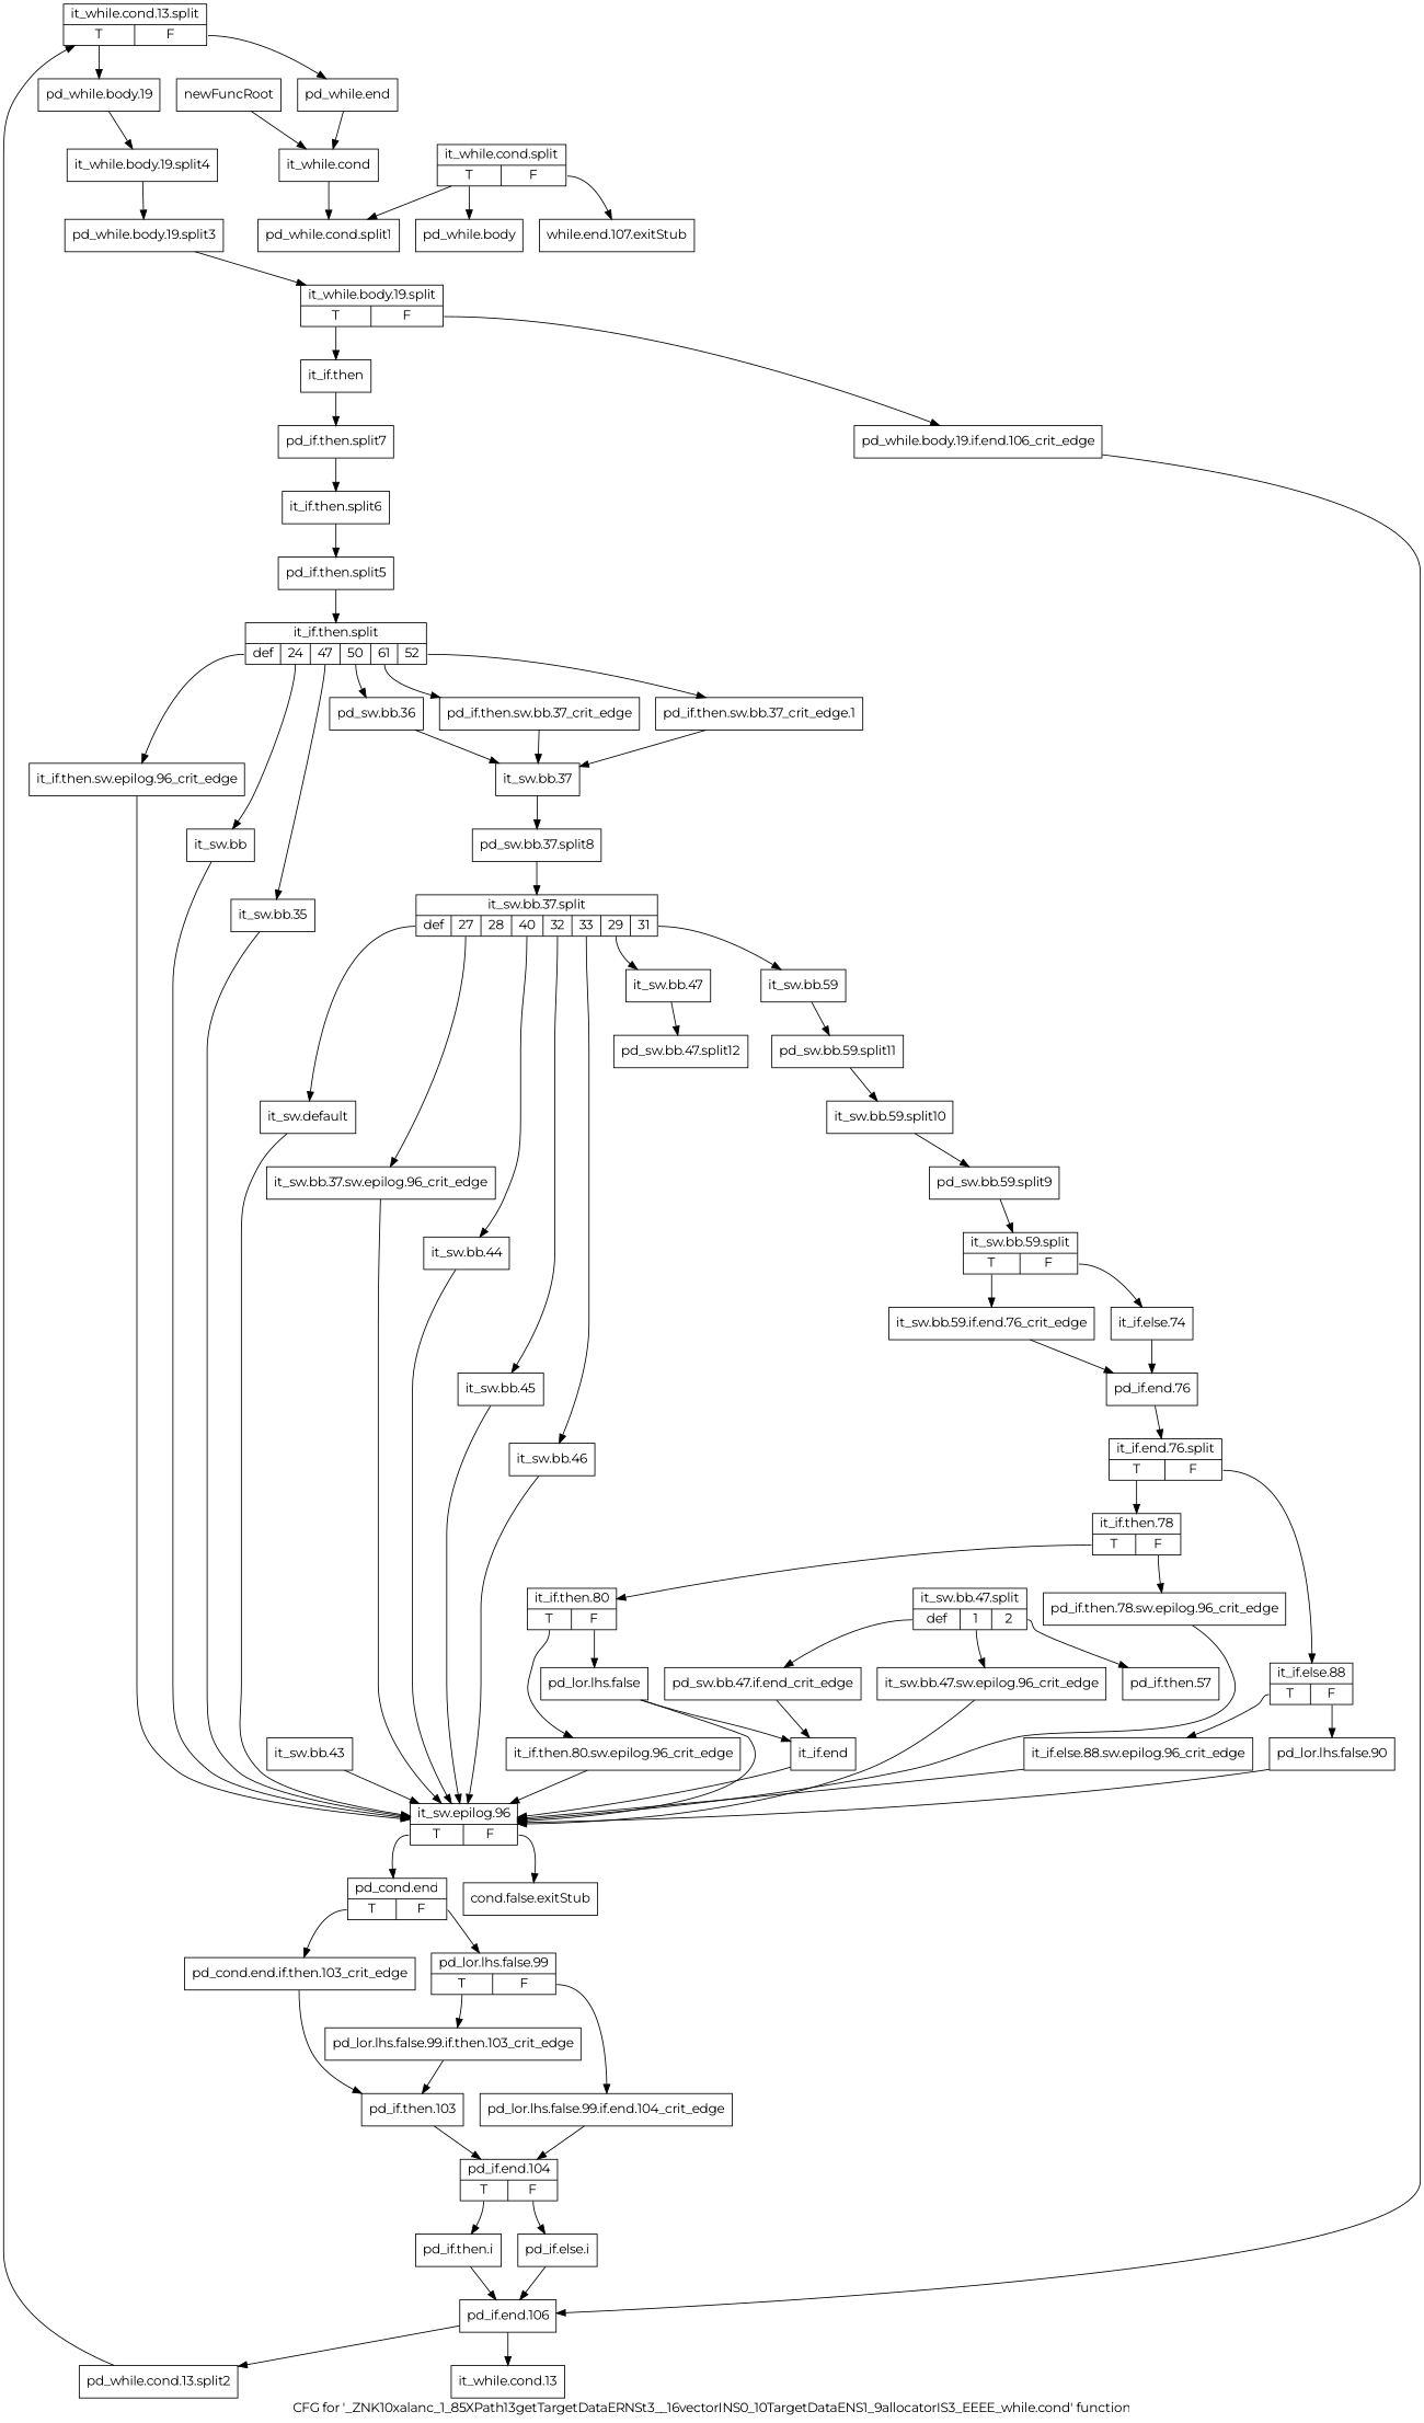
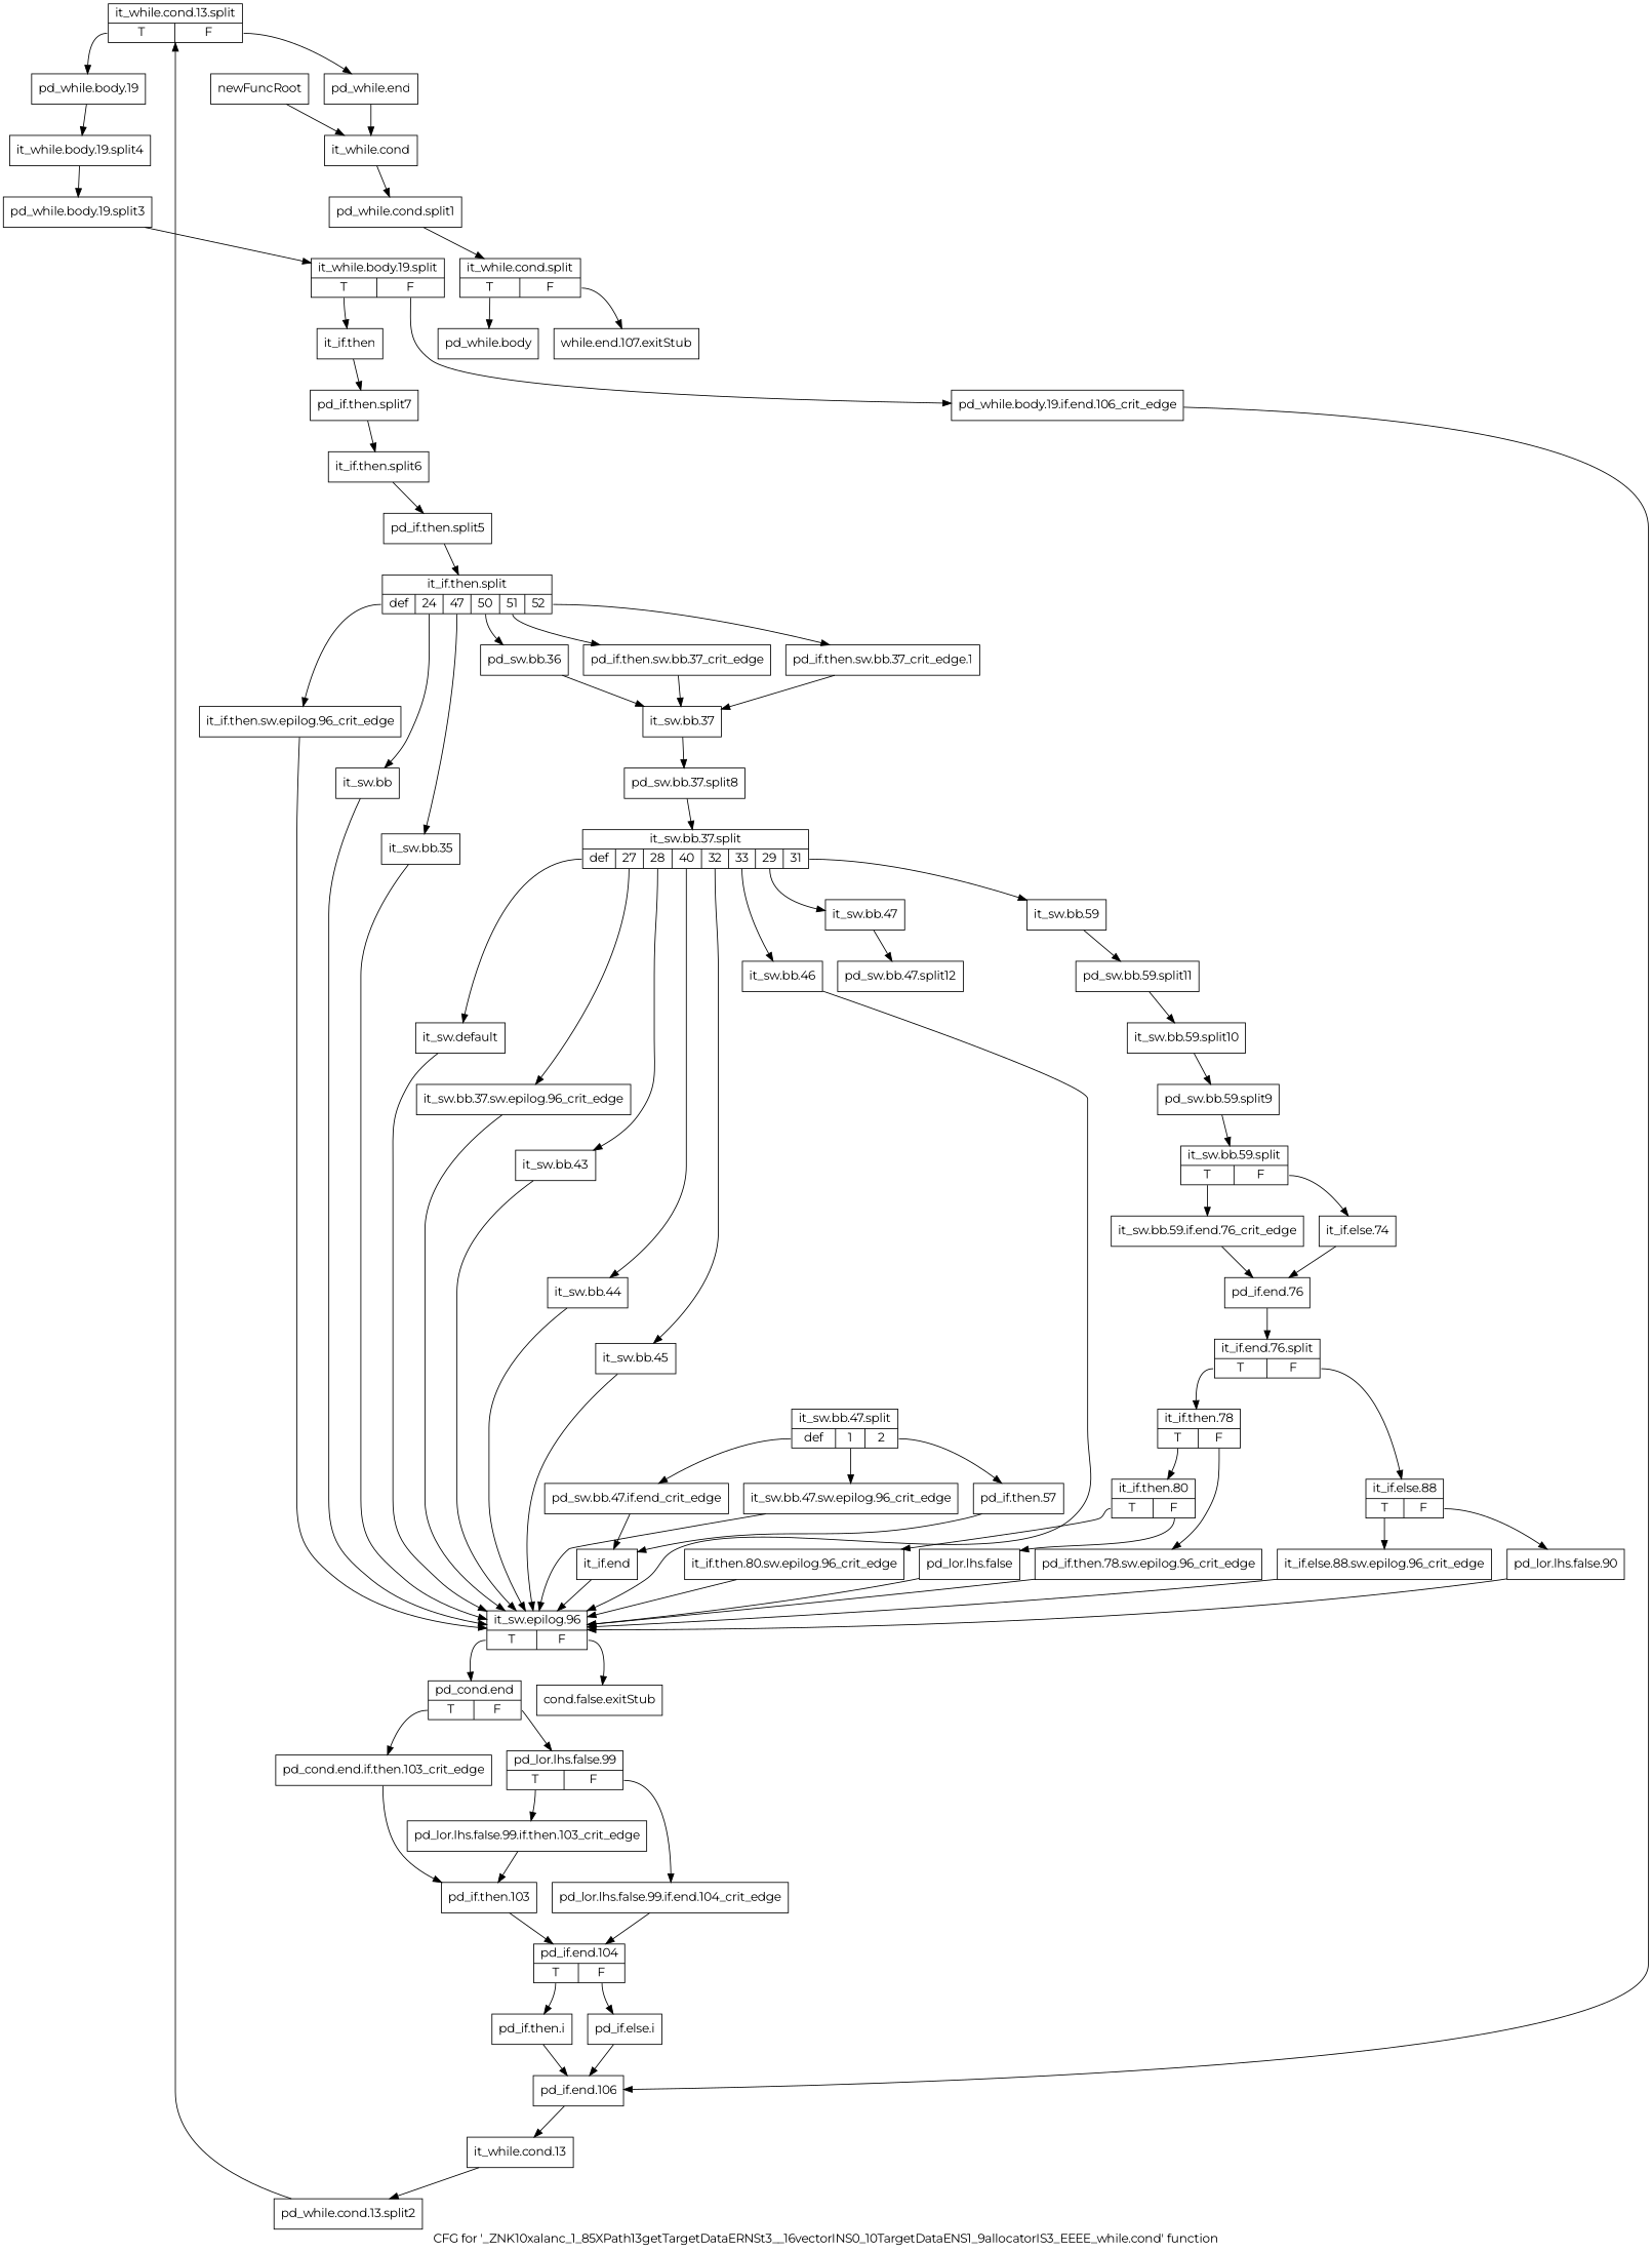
  digraph {
    fontname=Montserrat
    label="CFG for '_ZNK10xalanc_1_85XPath13getTargetDataERNSt3__16vectorINS0_10TargetDataENS1_9allocatorIS3_EEEE_while.cond' function"
    node [fontname=Montserrat shape=record]
    edge [fontname=Montserrat]
    n1 [label="{newFuncRoot}"]
    n2 [label="{it_while.cond}"]
    n3 [label="{pd_while.cond.split1}"]
    n4 [label="{it_while.cond.split|{<s0>T|<s1>F}}"]
    n5 [label="{while.end.107.exitStub}"]
    n6 [label="{cond.false.exitStub}"]
    n7 [label="{pd_while.body}"]
    n8 [label="{it_while.cond.13}"]
    n9 [label="{pd_while.cond.13.split2}"]
    n10 [label="{it_while.cond.13.split|{<s0>T|<s1>F}}"]
    n11 [label="{pd_while.body.19}"]
    n12 [label="{pd_while.end}"]
    n13 [label="{it_while.body.19.split4}"]
    n14 [label="{pd_while.body.19.split3}"]
    n15 [label="{it_while.body.19.split|{<s0>T|<s1>F}}"]
    n16 [label="{it_if.then}"]
    n17 [label="{pd_while.body.19.if.end.106_crit_edge}"]
    n18 [label="{pd_if.then.split7}"]
    n19 [label="{pd_if.end.106}"]
    n20 [label="{it_if.then.split6}"]
    n21 [label="{pd_if.then.split5}"]
-   n22 [label="{it_if.then.split|{<s0>def|<s1>24|<s2>47|<s3>50|<s4>61|<s5>52}}"]
+   n22 [label="{it_if.then.split|{<s0>def|<s1>24|<s2>47|<s3>50|<s4>51|<s5>52}}"]
    n23 [label="{it_if.then.sw.epilog.96_crit_edge}"]
    n24 [label="{it_sw.bb}"]
    n25 [label="{it_sw.bb.35}"]
    n26 [label="{pd_sw.bb.36}"]
    n27 [label="{pd_if.then.sw.bb.37_crit_edge}"]
    n28 [label="{pd_if.then.sw.bb.37_crit_edge.1}"]
    n29 [label="{it_sw.epilog.96|{<s0>T|<s1>F}}"]
    n30 [label="{it_sw.bb.37}"]
    n31 [label="{pd_cond.end|{<s0>T|<s1>F}}"]
    n32 [label="{pd_sw.bb.37.split8}"]
    n33 [label="{it_sw.bb.37.split|{<s0>def|<s1>27|<s2>28|<s3>40|<s4>32|<s5>33|<s6>29|<s7>31}}"]
    n34 [label="{it_sw.default}"]
    n35 [label="{it_sw.bb.37.sw.epilog.96_crit_edge}"]
    n36 [label="{it_sw.bb.43}"]
    n37 [label="{it_sw.bb.44}"]
    n38 [label="{it_sw.bb.45}"]
    n39 [label="{it_sw.bb.46}"]
    n40 [label="{it_sw.bb.47}"]
    n41 [label="{it_sw.bb.59}"]
    n42 [label="{pd_sw.bb.47.split12}"]
    n43 [label="{pd_sw.bb.59.split11}"]
    n44 [label="{it_sw.bb.59.split10}"]
    n45 [label="{pd_sw.bb.59.split9}"]
    n46 [label="{it_sw.bb.59.split|{<s0>T|<s1>F}}"]
    n47 [label="{it_sw.bb.59.if.end.76_crit_edge}"]
    n48 [label="{it_if.else.74}"]
    n49 [label="{pd_if.end.76}"]
    n50 [label="{it_if.end.76.split|{<s0>T|<s1>F}}"]
    n51 [label="{it_if.then.78|{<s0>T|<s1>F}}"]
    n52 [label="{it_if.else.88|{<s0>T|<s1>F}}"]
    n53 [label="{it_if.then.80|{<s0>T|<s1>F}}"]
    n54 [label="{pd_if.then.78.sw.epilog.96_crit_edge}"]
    n55 [label="{it_if.else.88.sw.epilog.96_crit_edge}"]
    n56 [label="{pd_lor.lhs.false.90}"]
    n57 [label="{it_if.then.80.sw.epilog.96_crit_edge}"]
    n58 [label="{pd_lor.lhs.false}"]
    n59 [label="{pd_cond.end.if.then.103_crit_edge}"]
    n60 [label="{pd_lor.lhs.false.99|{<s0>T|<s1>F}}"]
    n61 [label="{it_sw.bb.47.split|{<s0>def|<s1>1|<s2>2}}"]
    n62 [label="{pd_sw.bb.47.if.end_crit_edge}"]
    n63 [label="{it_sw.bb.47.sw.epilog.96_crit_edge}"]
    n64 [label="{pd_if.then.57}"]
    n65 [label="{it_if.end}"]
    n66 [label="{pd_if.then.103}"]
    n67 [label="{pd_lor.lhs.false.99.if.then.103_crit_edge}"]
    n68 [label="{pd_lor.lhs.false.99.if.end.104_crit_edge}"]
    n69 [label="{pd_if.end.104|{<s0>T|<s1>F}}"]
    n70 [label="{pd_if.then.i}"]
    n71 [label="{pd_if.else.i}"]
    n1 -> n2
    n2 -> n3
-   n4 -> n3
+   n3 -> n4
    n4 -> n5 [tailport=s1]
    n4 -> n7 [tailport=s0]
-   n19 -> n9
+   n8 -> n9
    n9 -> n10
    n10 -> n11 [tailport=s0]
    n10 -> n12 [tailport=s1]
    n11 -> n13
    n12 -> n2
    n13 -> n14
    n14 -> n15
    n15 -> n16 [tailport=s0]
    n15 -> n17 [tailport=s1]
    n16 -> n18
    n17 -> n19
    n18 -> n20
    n19 -> n8
    n20 -> n21
    n21 -> n22
    n22 -> n23 [tailport=s0]
    n22 -> n24 [tailport=s1]
    n22 -> n25 [tailport=s2]
    n22 -> n26 [tailport=s3]
    n22 -> n27 [tailport=s4]
    n22 -> n28 [tailport=s5]
    n23 -> n29
    n24 -> n29
    n25 -> n29
    n26 -> n30
    n27 -> n30
    n28 -> n30
    n29 -> n6 [tailport=s1]
    n29 -> n31 [tailport=s0]
    n30 -> n32
    n31 -> n59 [tailport=s0]
    n31 -> n60 [tailport=s1]
    n32 -> n33
    n33 -> n34 [tailport=s0]
    n33 -> n35 [tailport=s1]
+   n33 -> n36 [tailport=s2]
    n33 -> n37 [tailport=s3]
    n33 -> n38 [tailport=s4]
    n33 -> n39 [tailport=s5]
    n33 -> n40 [tailport=s6]
    n33 -> n41 [tailport=s7]
    n34 -> n29
    n35 -> n29
    n36 -> n29
    n37 -> n29
    n38 -> n29
    n39 -> n29
    n40 -> n42
    n41 -> n43
    n43 -> n44
    n44 -> n45
    n45 -> n46
    n46 -> n47 [tailport=s0]
    n46 -> n48 [tailport=s1]
    n47 -> n49
    n48 -> n49
    n49 -> n50
    n50 -> n51 [tailport=s0]
    n50 -> n52 [tailport=s1]
    n51 -> n53 [tailport=s0]
    n51 -> n54 [tailport=s1]
    n52 -> n55 [tailport=s0]
    n52 -> n56 [tailport=s1]
    n53 -> n57 [tailport=s0]
    n53 -> n58 [tailport=s1]
    n54 -> n29
    n55 -> n29
    n56 -> n29
    n57 -> n29
    n58 -> n29
    n59 -> n66
    n60 -> n67 [tailport=s0]
    n60 -> n68 [tailport=s1]
    n61 -> n62 [tailport=s0]
    n61 -> n63 [tailport=s1]
    n61 -> n64 [tailport=s2]
    n62 -> n65
    n63 -> n29
-   n58 -> n65
+   n64 -> n65
    n65 -> n29
    n66 -> n69
    n67 -> n66
    n68 -> n69
    n69 -> n70 [tailport=s0]
    n69 -> n71 [tailport=s1]
    n70 -> n19
    n71 -> n19
  }
